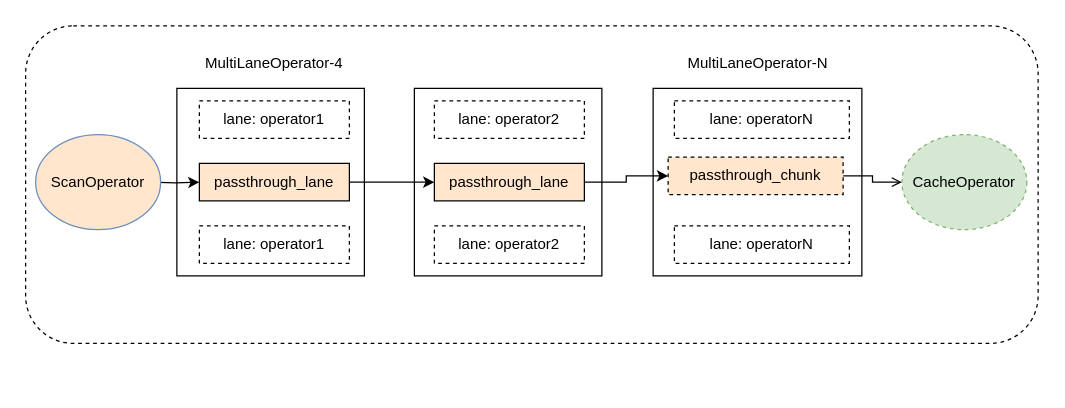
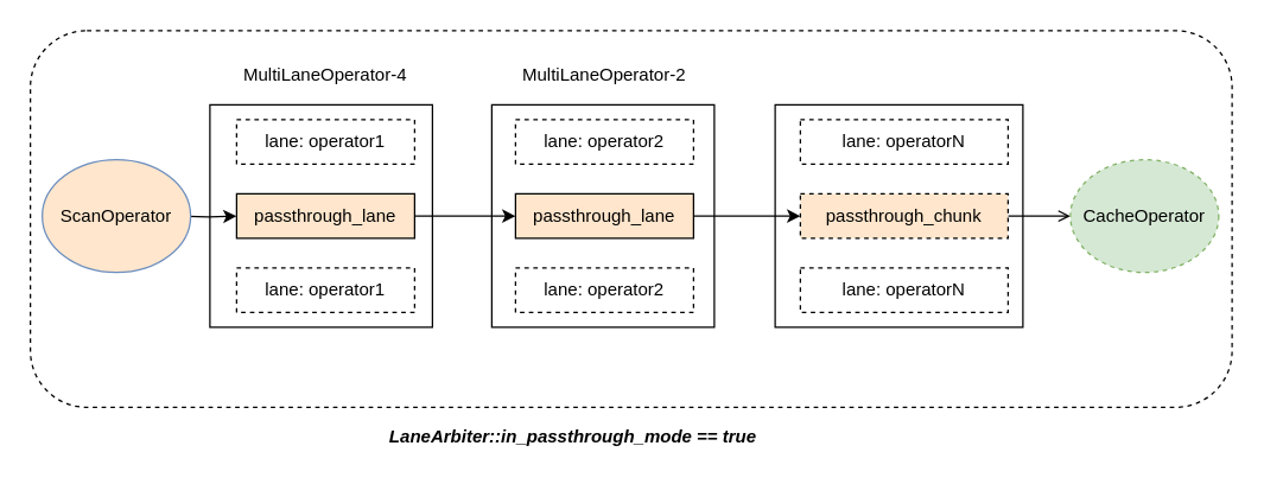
  <mxCell id="0" />
  <mxCell id="1" parent="0" />
  <mxCell id="2" value="" style="rounded=0;whiteSpace=wrap;html=1;" diagramCategory="general" diagramName="Rectangle" vertex="1" parent="1"><mxGeometry x="141" y="70" width="150" height="150" as="geometry" /></mxCell>
  <mxCell id="3" value="lane: operator1" style="rounded=0;whiteSpace=wrap;html=1;fillColor=#FFFFFF;dashed=1;" diagramCategory="general" diagramName="Rectangle" vertex="1" parent="1"><mxGeometry x="159" y="80" width="120" height="30" as="geometry" /></mxCell>
  <mxCell id="4" style="edgeStyle=orthogonalEdgeStyle;rounded=0;orthogonalLoop=1;jettySize=auto;html=1;exitX=1;exitY=0.5;exitDx=0;exitDy=0;" edge="1" parent="1" source="5" target="17"><mxGeometry relative="1" as="geometry" /></mxCell>
  <mxCell id="5" value="passthrough_lane" style="rounded=0;whiteSpace=wrap;html=1;fillColor=#FFE6CC;" diagramCategory="general" diagramName="Rectangle" vertex="1" parent="1"><mxGeometry x="159" y="130" width="120" height="30" as="geometry" /></mxCell>
  <mxCell id="6" value="&lt;span style&gt;lane: operator1&lt;/span&gt;" style="rounded=0;whiteSpace=wrap;html=1;fillColor=#FFFFFF;dashed=1;" diagramCategory="general" diagramName="Rectangle" vertex="1" parent="1"><mxGeometry x="159" y="180" width="120" height="30" as="geometry" /></mxCell>
  <mxCell id="7" value="MultiLaneOperator-4" style="text;html=1;strokeColor=none;fillColor=none;align=center;verticalAlign=middle;whiteSpace=wrap;rounded=0;" diagramCategory="general" diagramName="text" vertex="1" parent="1"><mxGeometry x="159" y="40" width="120" height="20" as="geometry" /></mxCell>
  <mxCell id="8" value="" style="rounded=0;whiteSpace=wrap;html=1;" diagramCategory="general" diagramName="Rectangle" vertex="1" parent="1"><mxGeometry x="522" y="70" width="167" height="150" as="geometry" /></mxCell>
  <mxCell id="9" value="lane: operatorN" style="rounded=0;whiteSpace=wrap;html=1;fillColor=#FFFFFF;dashed=1;" diagramCategory="general" diagramName="Rectangle" vertex="1" parent="1"><mxGeometry x="539" y="80" width="140" height="30" as="geometry" /></mxCell>
  <mxCell id="10" style="edgeStyle=orthogonalEdgeStyle;rounded=0;orthogonalLoop=1;jettySize=auto;html=1;exitX=1;exitY=0.5;exitDx=0;exitDy=0;entryX=0;entryY=0.5;entryDx=0;entryDy=0;endArrow=open;" edge="1" parent="1" source="11" target="24"><mxGeometry relative="1" as="geometry"><mxPoint x="729" y="145" as="targetPoint" /></mxGeometry></mxCell>
- <mxCell id="11" value="passthrough_chunk" style="rounded=0;whiteSpace=wrap;html=1;fillColor=#FFE6CC;dashed=1;" diagramCategory="general" diagramName="Rectangle" vertex="1" parent="1"><mxGeometry x="534" y="125" width="140" height="30" as="geometry" /></mxCell>
+ <mxCell id="11" value="passthrough_chunk" style="rounded=0;whiteSpace=wrap;html=1;fillColor=#FFE6CC;dashed=1;" diagramCategory="general" diagramName="Rectangle" vertex="1" parent="1"><mxGeometry x="539" y="130" width="140" height="30" as="geometry" /></mxCell>
  <mxCell id="12" value="&lt;span style&gt;lane: operatorN&lt;/span&gt;" style="rounded=0;whiteSpace=wrap;html=1;fillColor=#FFFFFF;dashed=1;" diagramCategory="general" diagramName="Rectangle" vertex="1" parent="1"><mxGeometry x="539" y="180" width="140" height="30" as="geometry" /></mxCell>
- <mxCell id="13" value="MultiLaneOperator-N" style="text;html=1;strokeColor=none;fillColor=none;align=center;verticalAlign=middle;whiteSpace=wrap;rounded=0;" diagramCategory="general" diagramName="text" vertex="1" parent="1"><mxGeometry x="546" y="40" width="120" height="20" as="geometry" /></mxCell>
  <mxCell id="14" value="" style="rounded=0;whiteSpace=wrap;html=1;fillColor=none;" diagramCategory="general" diagramName="Rectangle" vertex="1" parent="1"><mxGeometry x="331" y="70" width="150" height="150" as="geometry" /></mxCell>
  <mxCell id="15" value="lane: operator2" style="rounded=0;whiteSpace=wrap;html=1;fillColor=#FFFFFF;dashed=1;" diagramCategory="general" diagramName="Rectangle" vertex="1" parent="1"><mxGeometry x="347" y="80" width="120" height="30" as="geometry" /></mxCell>
  <mxCell id="16" style="edgeStyle=orthogonalEdgeStyle;rounded=0;orthogonalLoop=1;jettySize=auto;html=1;exitX=1;exitY=0.5;exitDx=0;exitDy=0;entryX=0;entryY=0.5;entryDx=0;entryDy=0;" edge="1" parent="1" source="17" target="11"><mxGeometry relative="1" as="geometry" /></mxCell>
  <mxCell id="17" value="passthrough_lane" style="rounded=0;whiteSpace=wrap;html=1;fillColor=#FFE6CC;" diagramCategory="general" diagramName="Rectangle" vertex="1" parent="1"><mxGeometry x="347" y="130" width="120" height="30" as="geometry" /></mxCell>
  <mxCell id="18" value="&lt;span style&gt;lane: operator2&lt;/span&gt;" style="rounded=0;whiteSpace=wrap;html=1;fillColor=#FFFFFF;dashed=1;" diagramCategory="general" diagramName="Rectangle" vertex="1" parent="1"><mxGeometry x="347" y="180" width="120" height="30" as="geometry" /></mxCell>
+ <mxCell id="19" value="MultiLaneOperator-2" style="text;html=1;strokeColor=none;fillColor=none;align=center;verticalAlign=middle;whiteSpace=wrap;rounded=0;" diagramCategory="general" diagramName="text" vertex="1" parent="1"><mxGeometry x="347" y="40" width="120" height="20" as="geometry" /></mxCell>
  <mxCell id="20" value="" style="rounded=1;whiteSpace=wrap;html=1;dashed=1;fillColor=none;" diagramCategory="general" diagramName="RoundedRectangle" vertex="1" parent="1"><mxGeometry x="20" y="20" width="810" height="254" as="geometry" /></mxCell>
+ <mxCell id="21" value="&lt;b&gt;&lt;i&gt;LaneArbiter::in_passthrough_mode == true&lt;/i&gt;&lt;/b&gt;" style="text;html=1;strokeColor=none;fillColor=none;align=center;verticalAlign=middle;whiteSpace=wrap;rounded=0;dashed=1;" diagramCategory="general" diagramName="text" vertex="1" parent="1"><mxGeometry x="261" y="284" width="250" height="20" as="geometry" /></mxCell>
  <mxCell id="22" style="edgeStyle=orthogonalEdgeStyle;rounded=0;orthogonalLoop=1;jettySize=auto;html=1;exitX=1;exitY=0.5;exitDx=0;exitDy=0;entryX=0;entryY=0.5;entryDx=0;entryDy=0;" edge="1" parent="1" target="5"><mxGeometry relative="1" as="geometry"><mxPoint x="119" y="145" as="sourcePoint" /></mxGeometry></mxCell>
  <mxCell id="23" value="ScanOperator" style="ellipse;whiteSpace=wrap;html=1;fillColor=#ffe6cc;strokeColor=#6c8ebf;" vertex="1" parent="1"><mxGeometry x="28" y="107" width="100" height="76" as="geometry" /></mxCell>
  <mxCell id="24" value="CacheOperator" style="ellipse;whiteSpace=wrap;html=1;fillColor=#d5e8d4;strokeColor=#82b366;dashed=1;" vertex="1" parent="1"><mxGeometry x="721" y="107" width="100" height="76" as="geometry" /></mxCell>
